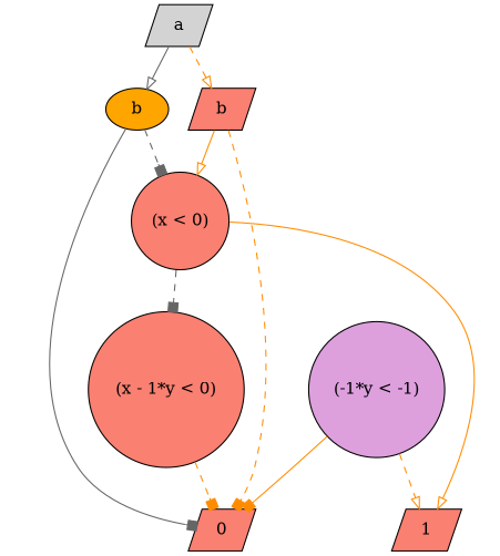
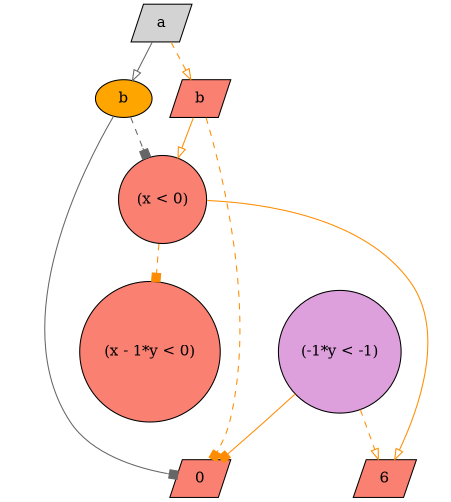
  digraph {
    rankdir=TB
    node [fillcolor=salmon shape=parallelogram style=filled]
    edge [arrowhead=box color=darkorange style=dashed]
    n1 [fillcolor=lightgrey label=a]
    n2 [fillcolor=orange label=b shape=ellipse]
    n3 [label=b]
    n4 [label="(x < 0)" shape=circle]
    n5 [label=0]
-   n6 [label=1]
+   n6 [label=6]
    n7 [label="(x - 1*y < 0)" shape=circle]
    n8 [fillcolor=plum label="(-1*y < -1)" shape=circle]
    subgraph sub_1 {
      rank=same
      n1
    }
    subgraph sub_2 {
      rank=same
      n2
      n3
    }
    subgraph sub_3 {
      rank=same
      n4
    }
    subgraph sub_4 {
      rank=same
      n5
      n6
    }
    subgraph sub_5 {
      rank=same
      n7
    }
    subgraph sub_6 {
      rank=same
      n8
    }
    n1 -> n2 [arrowhead=onormal color=gray40 style=""]
    n1 -> n3 [arrowhead=onormal]
    n2 -> n4 [color=gray40]
    n2 -> n5 [color=gray40 style=""]
    n3 -> n4 [arrowhead=onormal style=""]
    n3 -> n5
    n4 -> n6 [arrowhead=onormal style=""]
-   n4 -> n7 [color=gray40]
-   n7 -> n5
+   n4 -> n7
    n8 -> n5 [style=""]
    n8 -> n6 [arrowhead=onormal]
  }
